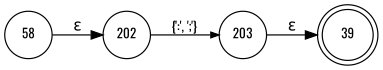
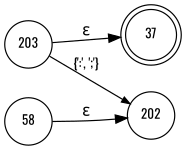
  digraph {
    fontname=Oswald
    rankdir=LR
    node [fixedsize=true fontname=Oswald fontsize=11 shape=circle peripheries=1]
    edge [fontname=Oswald]
-   n1 [label=39 shape=doublecircle width=.6 peripheries=""]
+   n1 [label=37 shape=doublecircle width=.6 peripheries=""]
    n2 [label=58 width=.55]
    n3 [label=202 width=.55]
    n4 [label=203 width=.55]
    n2 -> n3 [label="&epsilon;"]
-   n3 -> n4 [arrowhead=normal arrowsize=.7 fontsize=11 label="{':', ';'}"]
+   n4 -> n3 [arrowhead=normal arrowsize=.7 fontsize=11 label="{':', ';'}"]
    n4 -> n1 [label="&epsilon;"]
  }
